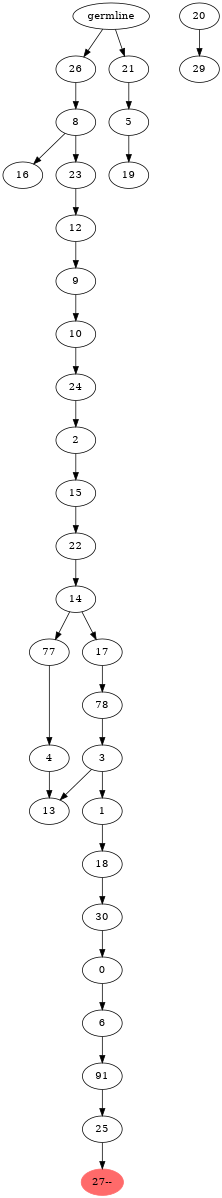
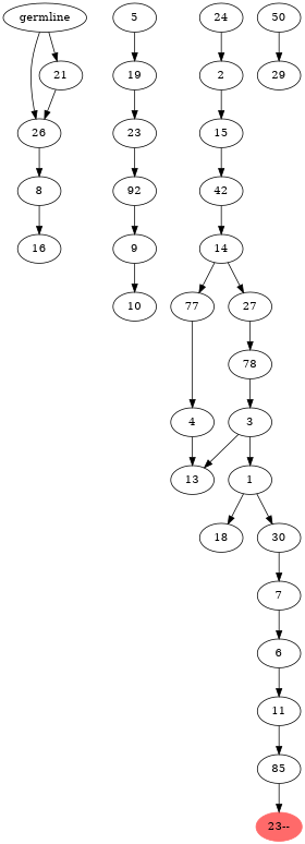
  digraph {
    n1 [label=germline]
    n2 [label=26]
    n3 [label=21]
    n4 [label=8]
    n5 [label=16]
    n6 [label=5]
    n7 [label=19]
    n8 [label=23]
-   n9 [label=12]
+   n9 [label=92]
    n10 [label=9]
    n11 [label=10]
    n12 [label=24]
    n13 [label=2]
    n14 [label=15]
-   n15 [label=22]
+   n15 [label=42]
    n16 [label=14]
    n17 [label=77]
-   n18 [label=17]
+   n18 [label=27]
    n19 [label=4]
    n20 [label=78]
    n21 [label=13]
    n22 [label=3]
    n23 [label=1]
-   n24 [label=20]
+   n24 [label=50]
    n25 [label=29]
    n26 [label=18]
    n27 [label=30]
-   n28 [label=0]
+   n28 [label=7]
    n29 [label=6]
-   n30 [label=91]
-   n31 [label=25]
-   n32 [color=indianred1 label="27--" style=filled]
+   n30 [label=11]
+   n31 [label=85]
+   n32 [color=indianred1 label="23--" style=filled]
    n1 -> n2
    n1 -> n3
    n2 -> n4
-   n3 -> n6
+   n3 -> n2
    n4 -> n5
    n6 -> n7
-   n4 -> n8
+   n7 -> n8
    n8 -> n9
    n9 -> n10
    n10 -> n11
-   n11 -> n12
    n12 -> n13
    n13 -> n14
    n14 -> n15
    n15 -> n16
    n16 -> n17
    n16 -> n18
    n17 -> n19
    n18 -> n20
    n19 -> n21
    n20 -> n22
    n22 -> n21
    n22 -> n23
    n23 -> n26
    n24 -> n25
-   n26 -> n27
+   n23 -> n27
    n27 -> n28
    n28 -> n29
    n29 -> n30
    n30 -> n31
    n31 -> n32
  }
